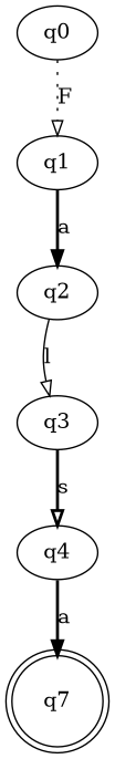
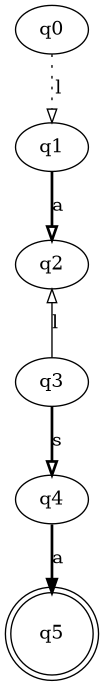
  digraph {
    rankdir=TB
    edge [arrowhead=onormal style=bold]
    q0
    q1
    q2
    q3
    q4
-   q5 [shape=doublecircle label=q7]
-   q0 -> q1 [label=F style=dotted]
-   q1 -> q2 [arrowhead=normal label=a]
-   q2 -> q3 [label=l style=solid]
+   q5 [shape=doublecircle]
+   q0 -> q1 [label=l style=dotted]
+   q1 -> q2 [label=a]
+   q3 -> q2 [label=l style=solid]
    q3 -> q4 [label=s]
    q4 -> q5 [arrowhead=normal label=a]
  }
